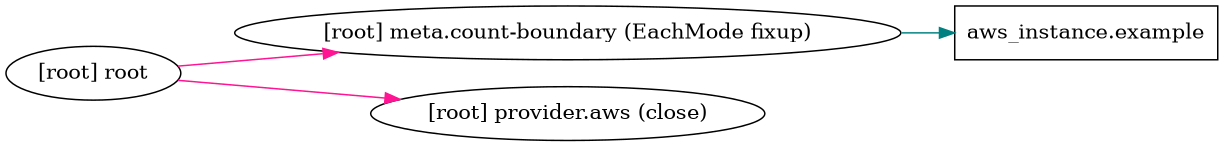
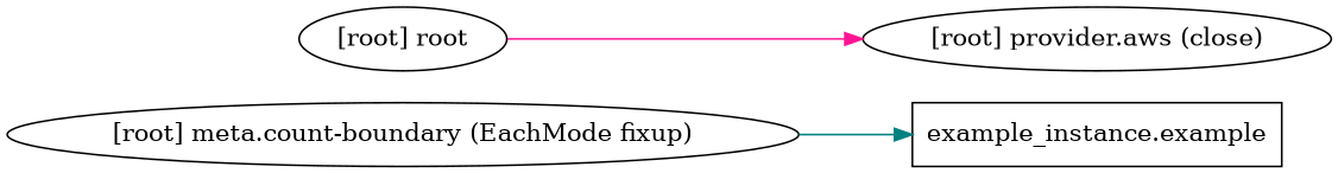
  digraph {
    compound=true
    newrank=true
    rankdir=LR
    edge [color=deeppink]
-   n1 [label="aws_instance.example" shape=box]
+   n1 [label="example_instance.example" shape=box]
    "[root] meta.count-boundary (EachMode fixup)"
    "[root] provider.aws (close)"
    "[root] root"
    subgraph sub_1 {
      n1
      "[root] meta.count-boundary (EachMode fixup)"
      "[root] provider.aws (close)"
      "[root] root"
    }
    "[root] meta.count-boundary (EachMode fixup)" -> n1 [color=teal]
-   "[root] root" -> "[root] meta.count-boundary (EachMode fixup)"
    "[root] root" -> "[root] provider.aws (close)"
  }
